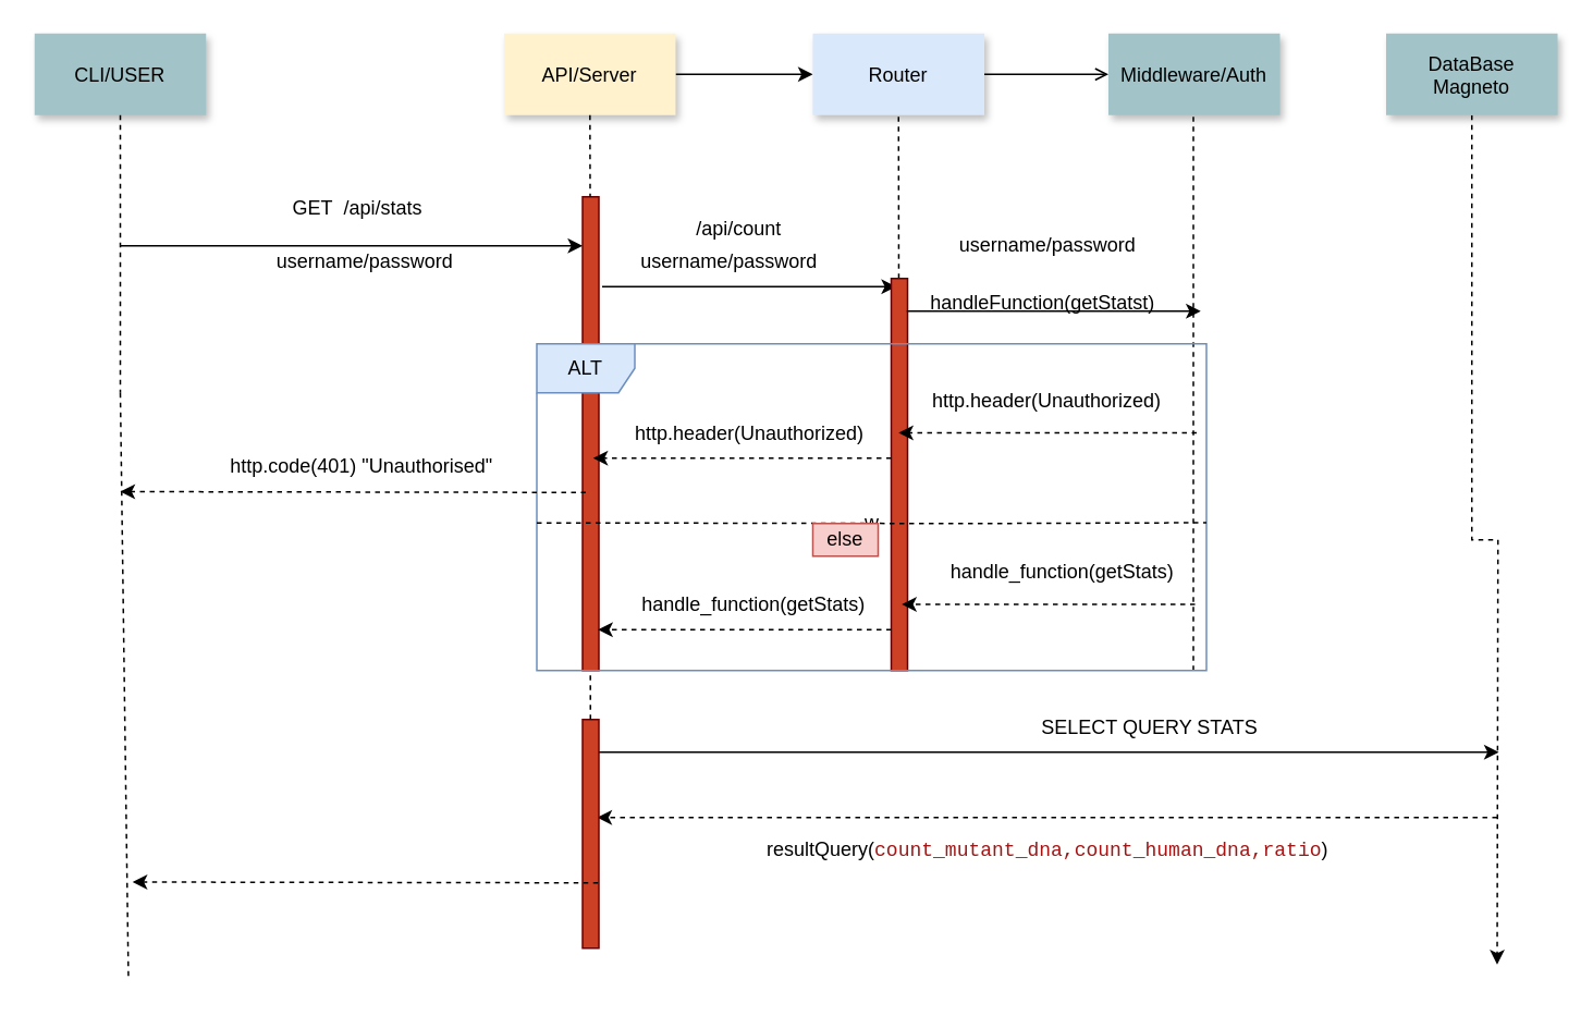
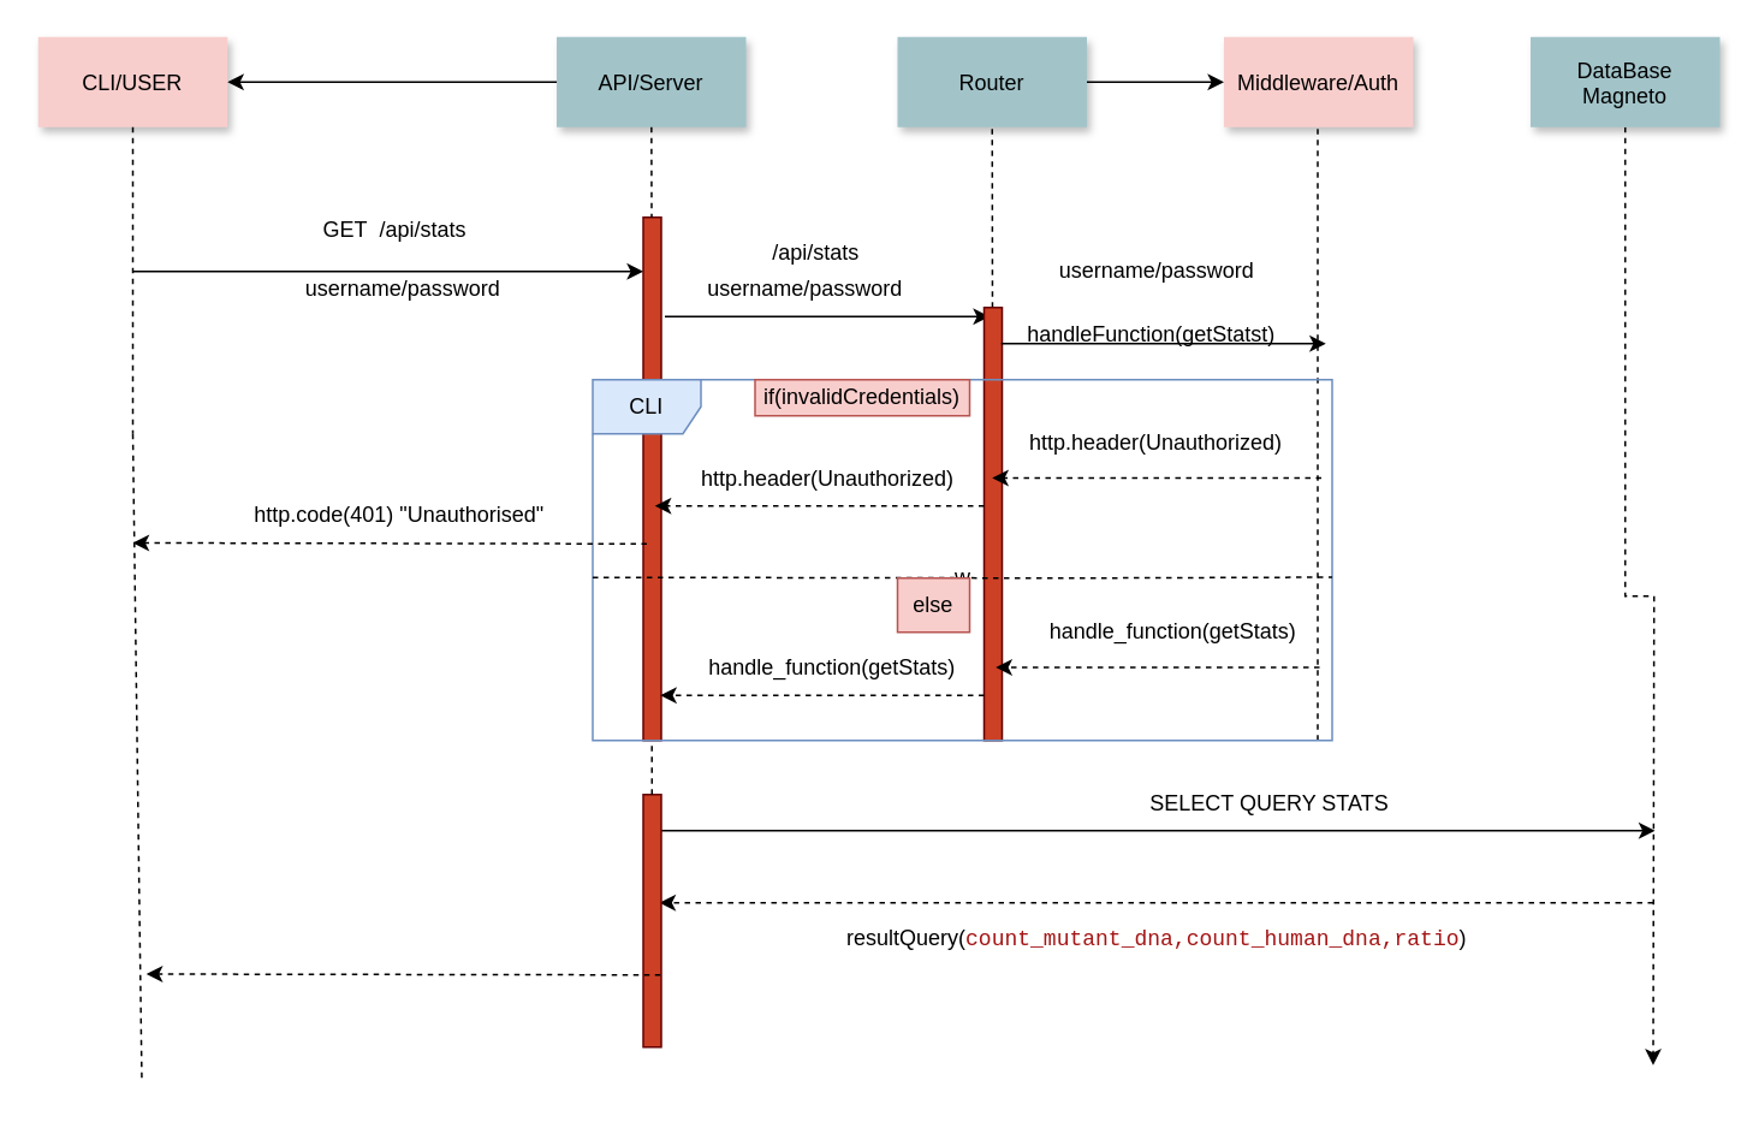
  <mxCell id="0" />
  <mxCell id="1" parent="0" />
- <mxCell id="2" value="CLI/USER" style="shadow=1;fillColor=#A2C4C9;strokeColor=none" parent="1" vertex="1"><mxGeometry x="20.5" y="20" width="105" height="50" as="geometry" /></mxCell>
+ <mxCell id="2" value="CLI/USER" style="shadow=1;fillColor=#f8cecc;strokeColor=none;" parent="1" vertex="1"><mxGeometry x="20.5" y="20" width="105" height="50" as="geometry" /></mxCell>
  <mxCell id="3" value="" style="fillColor=#CC4125;strokeColor=#660000" parent="1" vertex="1"><mxGeometry x="356" y="120" width="10" height="290" as="geometry" /></mxCell>
- <mxCell id="4" style="edgeStyle=orthogonalEdgeStyle;rounded=0;jumpStyle=none;orthogonalLoop=1;jettySize=auto;html=1;entryX=0;entryY=0.5;entryDx=0;entryDy=0;fontSize=12;" edge="1" parent="1" source="5" target="7"><mxGeometry relative="1" as="geometry" /></mxCell>
- <mxCell id="5" value="API/Server" style="shadow=1;fillColor=#fff2cc;strokeColor=none;" parent="1" vertex="1"><mxGeometry x="308" y="20" width="105" height="50" as="geometry" /></mxCell>
- <mxCell id="6" value="" style="edgeStyle=orthogonalEdgeStyle;rounded=0;jumpStyle=none;orthogonalLoop=1;jettySize=auto;html=1;fontSize=12;endArrow=open;" edge="1" parent="1" source="7" target="8"><mxGeometry relative="1" as="geometry" /></mxCell>
- <mxCell id="7" value="Router" style="shadow=1;fillColor=#dae8fc;strokeColor=none;" vertex="1" parent="1"><mxGeometry x="497" y="20" width="105" height="50" as="geometry" /></mxCell>
- <mxCell id="8" value="Middleware/Auth" style="shadow=1;fillColor=#A2C4C9;strokeColor=none" vertex="1" parent="1"><mxGeometry x="678" y="20" width="105" height="50" as="geometry" /></mxCell>
+ <mxCell id="4" style="edgeStyle=orthogonalEdgeStyle;rounded=0;jumpStyle=none;orthogonalLoop=1;jettySize=auto;html=1;fontSize=12;" edge="1" parent="1" source="5" target="2"><mxGeometry relative="1" as="geometry" /></mxCell>
+ <mxCell id="5" value="API/Server" style="shadow=1;fillColor=#A2C4C9;strokeColor=none" parent="1" vertex="1"><mxGeometry x="308" y="20" width="105" height="50" as="geometry" /></mxCell>
+ <mxCell id="6" value="" style="edgeStyle=orthogonalEdgeStyle;rounded=0;jumpStyle=none;orthogonalLoop=1;jettySize=auto;html=1;fontSize=12;" edge="1" parent="1" source="7" target="8"><mxGeometry relative="1" as="geometry" /></mxCell>
+ <mxCell id="7" value="Router" style="shadow=1;fillColor=#A2C4C9;strokeColor=none" vertex="1" parent="1"><mxGeometry x="497" y="20" width="105" height="50" as="geometry" /></mxCell>
+ <mxCell id="8" value="Middleware/Auth" style="shadow=1;fillColor=#f8cecc;strokeColor=none;" vertex="1" parent="1"><mxGeometry x="678" y="20" width="105" height="50" as="geometry" /></mxCell>
  <mxCell id="9" style="edgeStyle=orthogonalEdgeStyle;rounded=0;jumpStyle=none;orthogonalLoop=1;jettySize=auto;html=1;fontSize=12;dashed=1;" edge="1" parent="1" source="10"><mxGeometry relative="1" as="geometry"><mxPoint x="916" y="590" as="targetPoint" /></mxGeometry></mxCell>
  <mxCell id="10" value="DataBase&#10;Magneto" style="shadow=1;fillColor=#A2C4C9;strokeColor=none" vertex="1" parent="1"><mxGeometry x="848" y="20" width="105" height="50" as="geometry" /></mxCell>
  <mxCell id="11" value="" style="edgeStyle=none;endArrow=none;dashed=1" parent="1" source="5" target="3" edge="1"><mxGeometry x="272.335" y="165" width="100" height="100" as="geometry"><mxPoint x="215.259" y="70" as="sourcePoint" /><mxPoint x="215.576" y="125" as="targetPoint" /></mxGeometry></mxCell>
  <mxCell id="12" value="GET  /api/stats&#10;" style="edgeStyle=none;verticalLabelPosition=top;verticalAlign=bottom;fontSize=12;" parent="1" edge="1"><mxGeometry width="100" height="100" as="geometry"><mxPoint x="73" y="150" as="sourcePoint" /><mxPoint x="356" y="150" as="targetPoint" /><mxPoint x="4" as="offset" /></mxGeometry></mxCell>
  <mxCell id="13" value="" style="edgeStyle=elbowEdgeStyle;elbow=horizontal;endArrow=none;dashed=1" parent="1" source="2" edge="1"><mxGeometry x="230.0" y="310" width="100" height="100" as="geometry"><mxPoint x="98" y="370" as="sourcePoint" /><mxPoint x="73" y="240" as="targetPoint" /></mxGeometry></mxCell>
  <mxCell id="14" value="" style="edgeStyle=none;dashed=1;endArrow=none" parent="1" edge="1"><mxGeometry x="50" y="300" width="100" height="100" as="geometry"><mxPoint x="73" y="240" as="sourcePoint" /><mxPoint x="78" y="600" as="targetPoint" /></mxGeometry></mxCell>
  <mxCell id="15" value="" style="endArrow=classic;html=1;fontSize=12;" edge="1" parent="1"><mxGeometry width="50" height="50" relative="1" as="geometry"><mxPoint x="368" y="175" as="sourcePoint" /><mxPoint x="548" y="175" as="targetPoint" /></mxGeometry></mxCell>
  <mxCell id="16" value="" style="endArrow=none;dashed=1;html=1;fontSize=12;entryX=0.5;entryY=1;entryDx=0;entryDy=0;exitX=0.5;exitY=1;exitDx=0;exitDy=0;" edge="1" parent="1" source="17" target="7"><mxGeometry width="50" height="50" relative="1" as="geometry"><mxPoint x="550" y="500" as="sourcePoint" /><mxPoint x="550" y="70" as="targetPoint" /></mxGeometry></mxCell>
  <mxCell id="17" value="" style="fillColor=#CC4125;strokeColor=#660000" vertex="1" parent="1"><mxGeometry x="545" y="170" width="10" height="240" as="geometry" /></mxCell>
  <mxCell id="18" value="username/password" style="text;html=1;strokeColor=none;fillColor=none;align=center;verticalAlign=middle;whiteSpace=wrap;rounded=0;fontSize=12;" vertex="1" parent="1"><mxGeometry x="390.5" y="150" width="110" height="20" as="geometry" /></mxCell>
  <mxCell id="19" value="username/password" style="text;html=1;strokeColor=none;fillColor=none;align=center;verticalAlign=middle;whiteSpace=wrap;rounded=0;fontSize=12;" vertex="1" parent="1"><mxGeometry x="168" y="150" width="110" height="20" as="geometry" /></mxCell>
  <mxCell id="20" value="" style="endArrow=none;dashed=1;html=1;fontSize=12;" edge="1" parent="1"><mxGeometry width="50" height="50" relative="1" as="geometry"><mxPoint x="730" y="410" as="sourcePoint" /><mxPoint x="730" y="70" as="targetPoint" /></mxGeometry></mxCell>
  <mxCell id="21" value="" style="endArrow=classic;html=1;fontSize=12;" edge="1" parent="1"><mxGeometry width="50" height="50" relative="1" as="geometry"><mxPoint x="554.5" y="190" as="sourcePoint" /><mxPoint x="734.5" y="190" as="targetPoint" /></mxGeometry></mxCell>
  <mxCell id="22" value="username/password" style="text;html=1;strokeColor=none;fillColor=none;align=center;verticalAlign=middle;whiteSpace=wrap;rounded=0;fontSize=12;" vertex="1" parent="1"><mxGeometry x="585.5" y="140" width="110" height="20" as="geometry" /></mxCell>
- <mxCell id="23" value="/api/count" style="text;html=1;strokeColor=none;fillColor=none;align=center;verticalAlign=middle;whiteSpace=wrap;rounded=0;fontSize=12;" vertex="1" parent="1"><mxGeometry x="391.5" y="130" width="120" height="20" as="geometry" /></mxCell>
- <mxCell id="24" value="ALT" style="shape=umlFrame;whiteSpace=wrap;html=1;fillColor=#dae8fc;fontSize=12;strokeColor=#6c8ebf;" vertex="1" parent="1"><mxGeometry x="328" y="210" width="410" height="200" as="geometry" /></mxCell>
+ <mxCell id="23" value="/api/stats" style="text;html=1;strokeColor=none;fillColor=none;align=center;verticalAlign=middle;whiteSpace=wrap;rounded=0;fontSize=12;" vertex="1" parent="1"><mxGeometry x="391.5" y="130" width="120" height="20" as="geometry" /></mxCell>
+ <mxCell id="24" value="CLI" style="shape=umlFrame;whiteSpace=wrap;html=1;fillColor=#dae8fc;fontSize=12;strokeColor=#6c8ebf;" vertex="1" parent="1"><mxGeometry x="328" y="210" width="410" height="200" as="geometry" /></mxCell>
  <mxCell id="25" value="w" style="endArrow=none;dashed=1;html=1;fontSize=12;exitX=0;exitY=0.548;exitDx=0;exitDy=0;exitPerimeter=0;" edge="1" parent="1" source="24"><mxGeometry width="50" height="50" relative="1" as="geometry"><mxPoint x="335.5" y="319.5" as="sourcePoint" /><mxPoint x="738" y="319.5" as="targetPoint" /><Array as="points"><mxPoint x="598" y="320" /></Array></mxGeometry></mxCell>
  <mxCell id="26" value="" style="endArrow=classic;html=1;dashed=1;fontSize=12;" edge="1" parent="1"><mxGeometry width="50" height="50" relative="1" as="geometry"><mxPoint x="731" y="369.5" as="sourcePoint" /><mxPoint x="551.5" y="369.5" as="targetPoint" /></mxGeometry></mxCell>
  <mxCell id="27" value="handle_function(getStats)" style="text;html=1;strokeColor=none;fillColor=none;align=center;verticalAlign=middle;whiteSpace=wrap;rounded=0;fontSize=12;" vertex="1" parent="1"><mxGeometry x="549.5" y="340" width="200" height="20" as="geometry" /></mxCell>
  <mxCell id="28" value="http.header(Unauthorized)" style="text;html=1;strokeColor=none;fillColor=none;align=center;verticalAlign=middle;whiteSpace=wrap;rounded=0;fontSize=12;" vertex="1" parent="1"><mxGeometry x="568" y="235" width="145" height="20" as="geometry" /></mxCell>
  <mxCell id="29" value="" style="endArrow=classic;html=1;dashed=1;fontSize=12;" edge="1" parent="1"><mxGeometry width="50" height="50" relative="1" as="geometry"><mxPoint x="732" y="264.5" as="sourcePoint" /><mxPoint x="549.5" y="264.5" as="targetPoint" /></mxGeometry></mxCell>
- <mxCell id="31" value="else" style="text;html=1;strokeColor=#b85450;fillColor=#f8cecc;align=center;verticalAlign=middle;whiteSpace=wrap;rounded=0;fontSize=12;" vertex="1" parent="1"><mxGeometry x="497" y="320" width="40" height="20" as="geometry" /></mxCell>
+ <mxCell id="30" value="if(invalidCredentials)" style="text;html=1;strokeColor=#b85450;fillColor=#f8cecc;align=center;verticalAlign=middle;whiteSpace=wrap;rounded=0;fontSize=12;" vertex="1" parent="1"><mxGeometry x="418" y="210" width="119" height="20" as="geometry" /></mxCell>
+ <mxCell id="31" value="else" style="text;html=1;strokeColor=#b85450;fillColor=#f8cecc;align=center;verticalAlign=middle;whiteSpace=wrap;rounded=0;fontSize=12;" vertex="1" parent="1"><mxGeometry x="497" y="320" width="40" height="30" as="geometry" /></mxCell>
  <mxCell id="32" value="" style="endArrow=classic;html=1;dashed=1;fontSize=12;" edge="1" parent="1"><mxGeometry width="50" height="50" relative="1" as="geometry"><mxPoint x="545" y="280" as="sourcePoint" /><mxPoint x="362.5" y="280" as="targetPoint" /></mxGeometry></mxCell>
  <mxCell id="33" value="" style="endArrow=classic;html=1;dashed=1;fontSize=12;" edge="1" parent="1"><mxGeometry width="50" height="50" relative="1" as="geometry"><mxPoint x="358" y="301" as="sourcePoint" /><mxPoint x="73" y="300.5" as="targetPoint" /></mxGeometry></mxCell>
  <mxCell id="34" value="http.code(401) &quot;Unauthorised&quot;" style="text;html=1;strokeColor=none;fillColor=none;align=center;verticalAlign=middle;whiteSpace=wrap;rounded=0;fontSize=12;" vertex="1" parent="1"><mxGeometry x="125.5" y="275" width="190" height="20" as="geometry" /></mxCell>
  <mxCell id="35" value="http.header(Unauthorized)" style="text;html=1;strokeColor=none;fillColor=none;align=center;verticalAlign=middle;whiteSpace=wrap;rounded=0;fontSize=12;" vertex="1" parent="1"><mxGeometry x="385.5" y="255" width="145" height="20" as="geometry" /></mxCell>
  <mxCell id="36" value="handleFunction(getStatst)" style="text;html=1;strokeColor=none;fillColor=none;align=center;verticalAlign=middle;whiteSpace=wrap;rounded=0;fontSize=12;" vertex="1" parent="1"><mxGeometry x="568" y="175" width="140" height="20" as="geometry" /></mxCell>
  <mxCell id="37" value="" style="endArrow=classic;html=1;dashed=1;fontSize=12;" edge="1" parent="1"><mxGeometry width="50" height="50" relative="1" as="geometry"><mxPoint x="545" y="385" as="sourcePoint" /><mxPoint x="365.5" y="385" as="targetPoint" /></mxGeometry></mxCell>
  <mxCell id="38" value="handle_function(getStats)" style="text;html=1;strokeColor=none;fillColor=none;align=center;verticalAlign=middle;whiteSpace=wrap;rounded=0;fontSize=12;" vertex="1" parent="1"><mxGeometry x="360.5" y="360" width="200" height="20" as="geometry" /></mxCell>
  <mxCell id="39" value="" style="endArrow=classic;html=1;fontSize=12;" edge="1" parent="1"><mxGeometry width="50" height="50" relative="1" as="geometry"><mxPoint x="366" y="460" as="sourcePoint" /><mxPoint x="917" y="460" as="targetPoint" /></mxGeometry></mxCell>
  <mxCell id="40" value="SELECT QUERY STATS" style="text;html=1;strokeColor=none;fillColor=none;align=center;verticalAlign=middle;whiteSpace=wrap;rounded=0;fontSize=12;" vertex="1" parent="1"><mxGeometry x="529" y="435" width="349" height="20" as="geometry" /></mxCell>
  <mxCell id="41" value="" style="endArrow=classic;html=1;dashed=1;fontSize=12;" edge="1" parent="1"><mxGeometry width="50" height="50" relative="1" as="geometry"><mxPoint x="916" y="500" as="sourcePoint" /><mxPoint x="365" y="500" as="targetPoint" /></mxGeometry></mxCell>
  <mxCell id="42" value="resultQuery(&lt;span style=&quot;color: rgb(163 , 21 , 21) ; background-color: rgb(255 , 255 , 254) ; font-family: &amp;#34;consolas&amp;#34; , &amp;#34;courier new&amp;#34; , monospace ; white-space: pre&quot;&gt;count_mutant_dna,&lt;/span&gt;&lt;span style=&quot;color: rgb(163 , 21 , 21) ; background-color: rgb(255 , 255 , 254) ; font-family: &amp;#34;consolas&amp;#34; , &amp;#34;courier new&amp;#34; , monospace ; white-space: pre&quot;&gt;count_human_dna,&lt;/span&gt;&lt;span style=&quot;color: rgb(163 , 21 , 21) ; background-color: rgb(255 , 255 , 254) ; font-family: &amp;#34;consolas&amp;#34; , &amp;#34;courier new&amp;#34; , monospace ; white-space: pre&quot;&gt;ratio&lt;/span&gt;&lt;span&gt;)&lt;/span&gt;" style="text;html=1;strokeColor=none;fillColor=none;align=center;verticalAlign=middle;whiteSpace=wrap;rounded=0;fontSize=12;" vertex="1" parent="1"><mxGeometry x="434" y="510" width="414" height="20" as="geometry" /></mxCell>
  <mxCell id="43" value="" style="fillColor=#CC4125;strokeColor=#660000" vertex="1" parent="1"><mxGeometry x="356" y="440" width="10" height="140" as="geometry" /></mxCell>
  <mxCell id="44" value="" style="edgeStyle=none;endArrow=none;dashed=1;exitX=0.08;exitY=1.015;exitDx=0;exitDy=0;exitPerimeter=0;" edge="1" parent="1" source="24" target="43"><mxGeometry x="272.835" y="495" width="100" height="100" as="geometry"><mxPoint x="361" y="420" as="sourcePoint" /><mxPoint x="361" y="440" as="targetPoint" /></mxGeometry></mxCell>
  <mxCell id="45" value="" style="endArrow=classic;html=1;dashed=1;fontSize=12;" edge="1" parent="1"><mxGeometry width="50" height="50" relative="1" as="geometry"><mxPoint x="365.5" y="540" as="sourcePoint" /><mxPoint x="80.5" y="539.5" as="targetPoint" /></mxGeometry></mxCell>
